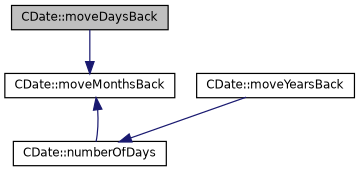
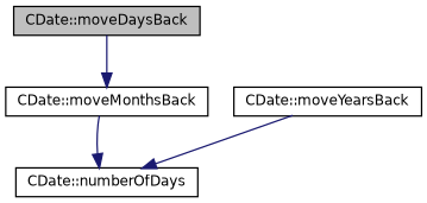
  digraph {
    rankdir=TB
    node [color=black fillcolor=white fontname=Helvetica fontsize=10 shape=record style=filled]
    edge [color=midnightblue fontname=Helvetica fontsize=10 labelfontname=Helvetica labelfontsize=10 style=solid]
    n1 [fillcolor=grey75 fontcolor=black height=0.2 label="CDate::moveDaysBack" width=0.4]
    n2 [height=0.2 label="CDate::moveMonthsBack" width=0.4]
    n3 [height=0.2 label="CDate::numberOfDays" width=0.4]
    n4 [height=0.2 label="CDate::moveYearsBack" width=0.4]
    n1 -> n2
-   n3 -> n2
+   n2 -> n3
    n4 -> n3
  }
